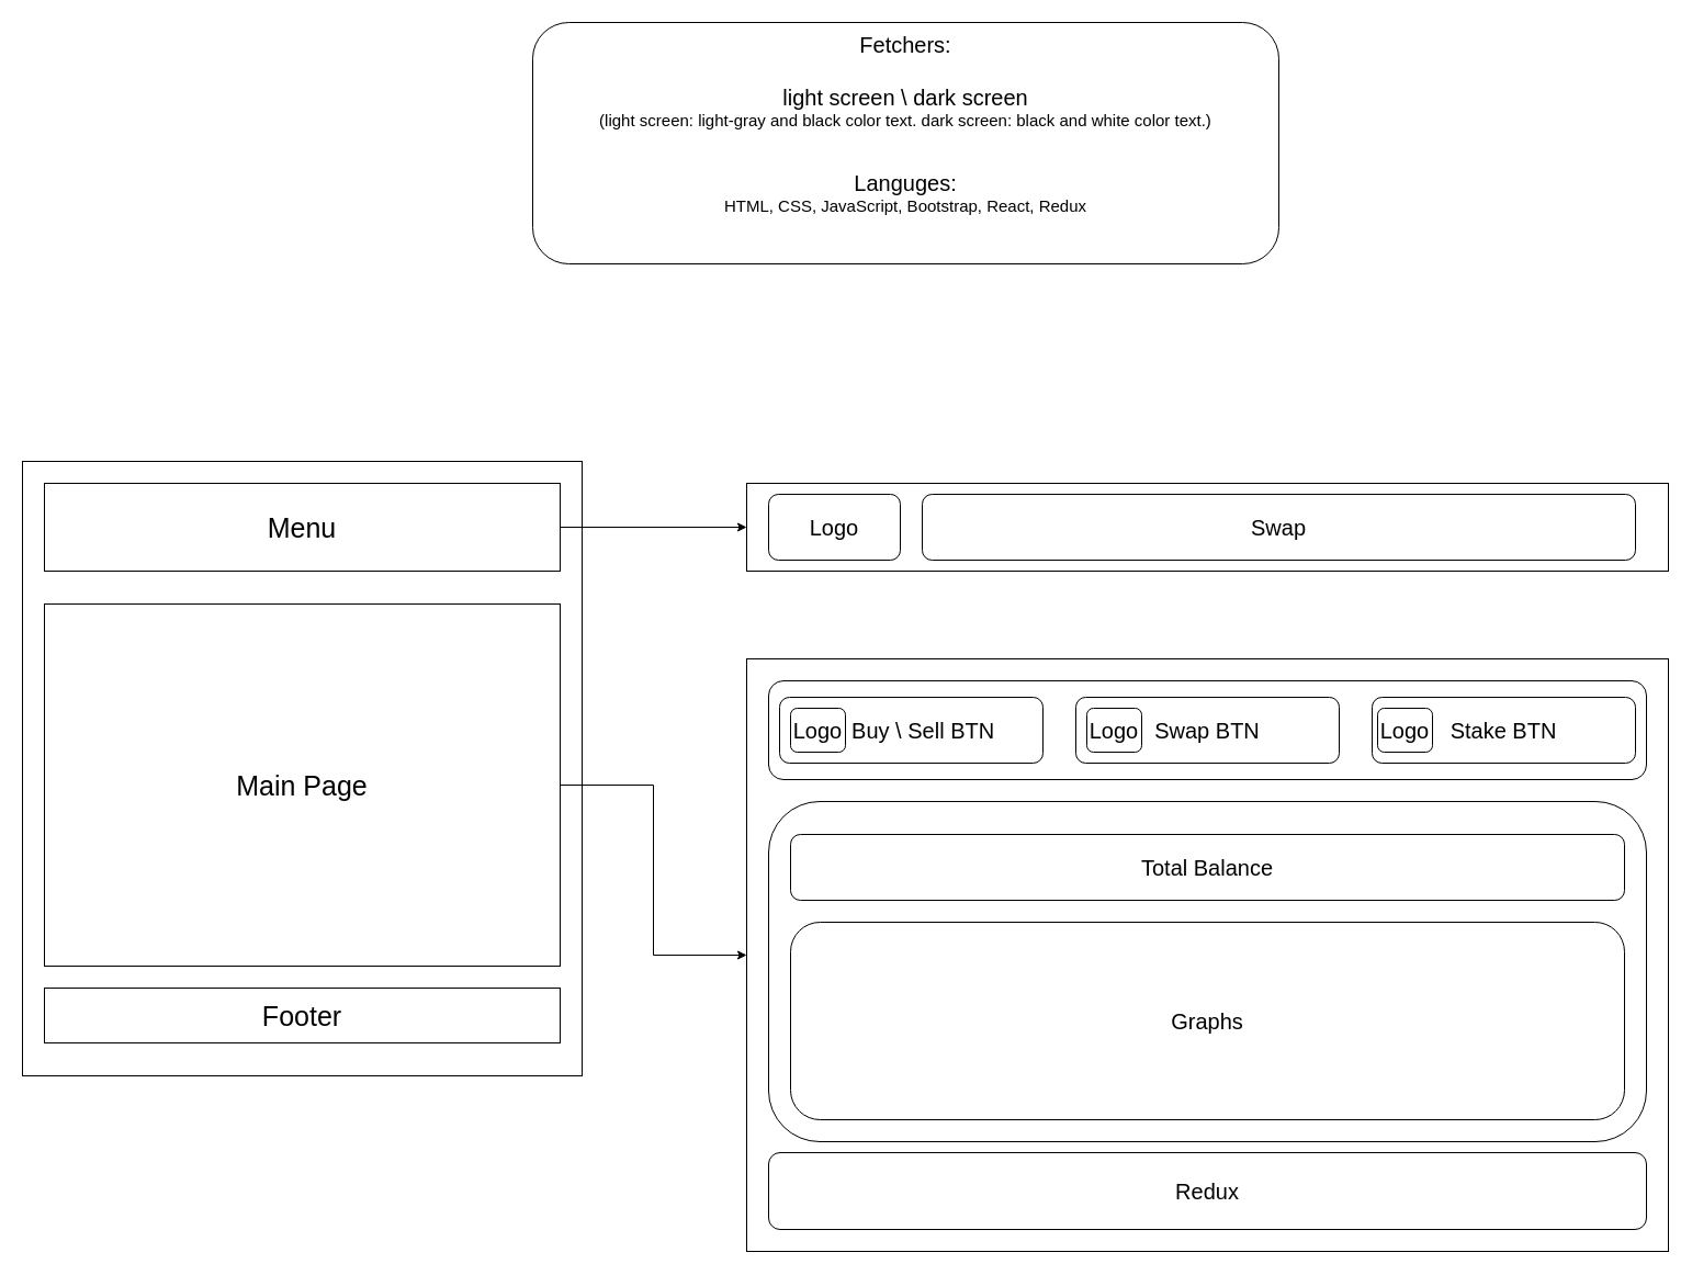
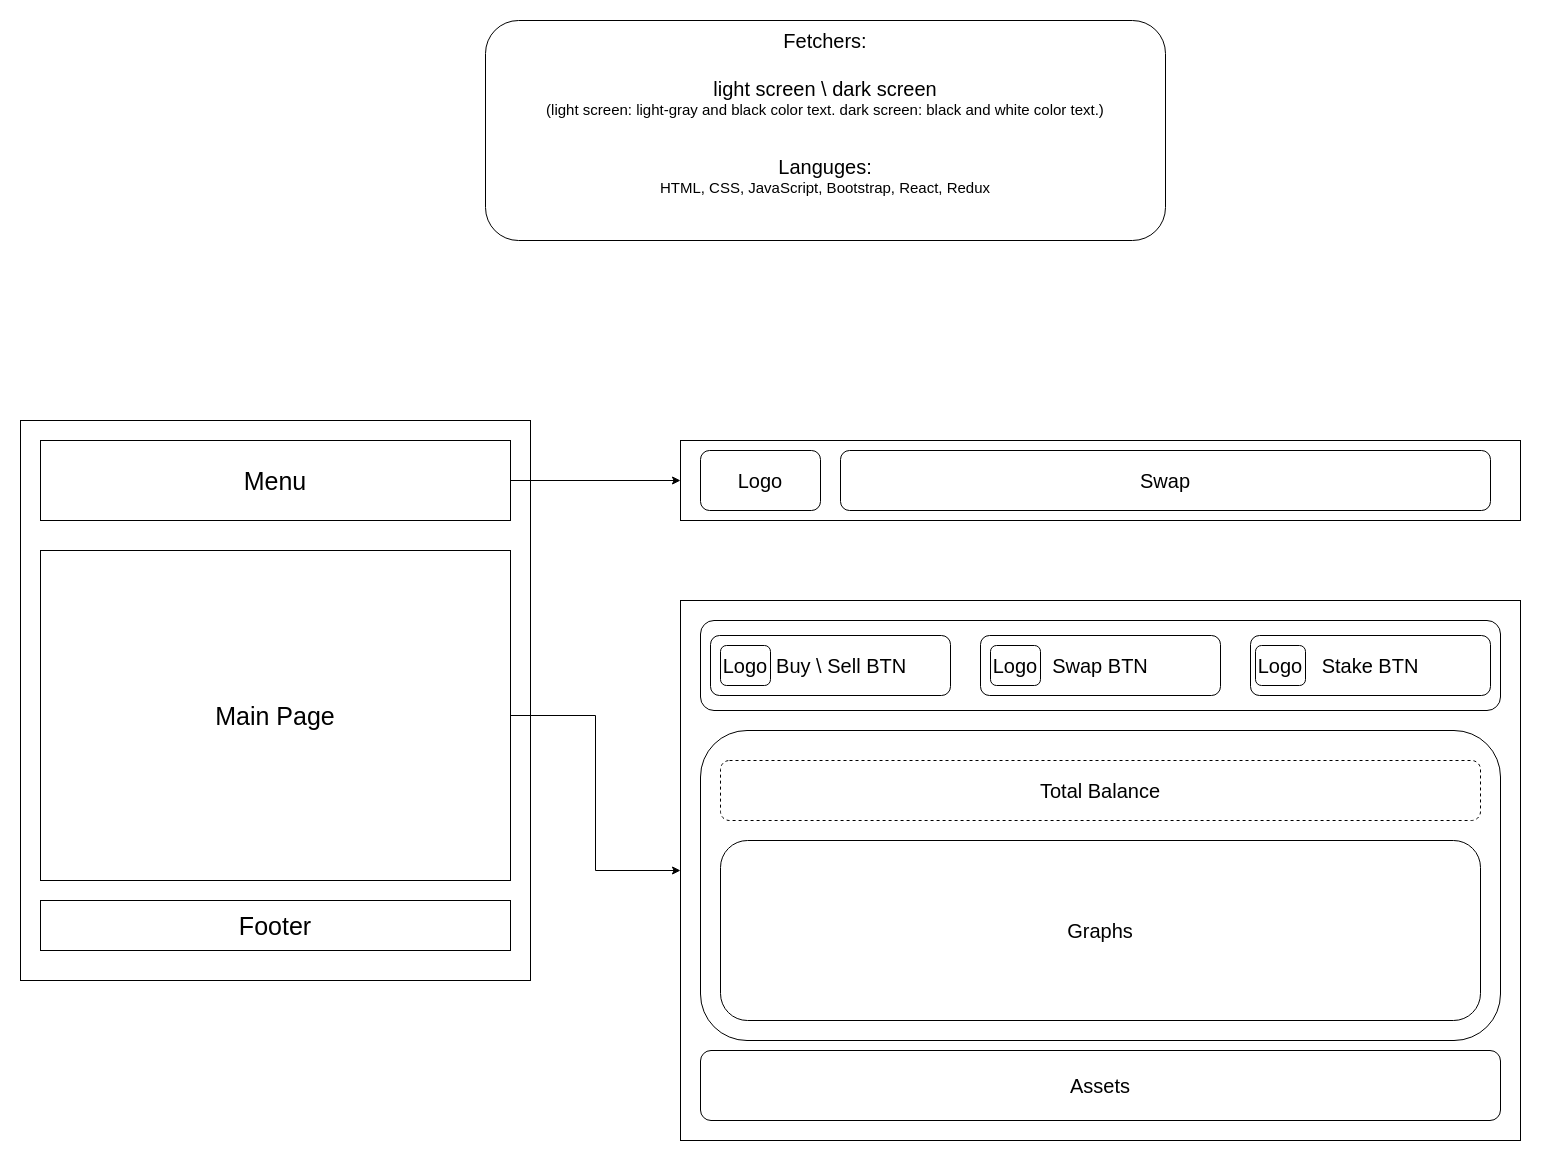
  <mxCell id="0" />
  <mxCell id="1" parent="0" />
  <mxCell id="2" value="" style="rounded=0;whiteSpace=wrap;html=1;" parent="1" vertex="1"><mxGeometry x="20" y="420" width="510" height="560" as="geometry" /></mxCell>
  <mxCell id="3" style="edgeStyle=orthogonalEdgeStyle;rounded=0;orthogonalLoop=1;jettySize=auto;html=1;exitX=1;exitY=0.5;exitDx=0;exitDy=0;" parent="1" source="4" target="9" edge="1"><mxGeometry relative="1" as="geometry" /></mxCell>
  <mxCell id="4" value="&lt;font style=&quot;font-size: 25px;&quot;&gt;Menu&lt;/font&gt;" style="rounded=0;whiteSpace=wrap;html=1;" parent="1" vertex="1"><mxGeometry x="40" y="440" width="470" height="80" as="geometry" /></mxCell>
  <mxCell id="5" value="&lt;font style=&quot;font-size: 25px;&quot;&gt;Footer&lt;/font&gt;" style="rounded=0;whiteSpace=wrap;html=1;" parent="1" vertex="1"><mxGeometry x="40" y="900" width="470" height="50" as="geometry" /></mxCell>
  <mxCell id="6" style="edgeStyle=orthogonalEdgeStyle;rounded=0;orthogonalLoop=1;jettySize=auto;html=1;exitX=1;exitY=0.5;exitDx=0;exitDy=0;" parent="1" source="7" target="12" edge="1"><mxGeometry relative="1" as="geometry" /></mxCell>
  <mxCell id="7" value="&lt;font style=&quot;font-size: 25px;&quot;&gt;Main Page&lt;/font&gt;" style="rounded=0;whiteSpace=wrap;html=1;" parent="1" vertex="1"><mxGeometry x="40" y="550" width="470" height="330" as="geometry" /></mxCell>
  <mxCell id="8" value="&lt;font style=&quot;font-size: 15px;&quot;&gt;&lt;font style=&quot;font-size: 20px;&quot;&gt;Fetchers:&lt;br&gt;&amp;nbsp;&lt;br&gt;light screen \ dark screen&lt;br&gt;&lt;/font&gt;&lt;font style=&quot;font-size: 15px;&quot;&gt;(light screen: light-gray and black color text. dark screen: black&amp;nbsp;and white color text.)&lt;br&gt;&lt;/font&gt;&lt;br&gt;&lt;br&gt;&lt;font style=&quot;font-size: 20px;&quot;&gt;Languges:&lt;/font&gt;&lt;br&gt;&amp;nbsp;HTML, CSS, JavaScript, Bootstrap, React, Redux&amp;nbsp;&lt;br&gt;&lt;br&gt;&lt;br&gt;&lt;/font&gt;" style="rounded=1;whiteSpace=wrap;html=1;" parent="1" vertex="1"><mxGeometry x="485" y="20" width="680" height="220" as="geometry" /></mxCell>
  <mxCell id="9" value="" style="rounded=0;whiteSpace=wrap;html=1;" parent="1" vertex="1"><mxGeometry x="680" y="440" width="840" height="80" as="geometry" /></mxCell>
  <mxCell id="10" value="&lt;font style=&quot;font-size: 20px;&quot;&gt;Logo&lt;/font&gt;" style="rounded=1;whiteSpace=wrap;html=1;" parent="1" vertex="1"><mxGeometry x="700" y="450" width="120" height="60" as="geometry" /></mxCell>
  <mxCell id="11" value="&lt;font style=&quot;font-size: 20px;&quot;&gt;Swap&lt;/font&gt;" style="rounded=1;whiteSpace=wrap;html=1;" parent="1" vertex="1"><mxGeometry x="840" y="450" width="650" height="60" as="geometry" /></mxCell>
  <mxCell id="12" value="" style="rounded=0;whiteSpace=wrap;html=1;" parent="1" vertex="1"><mxGeometry x="680" y="600" width="840" height="540" as="geometry" /></mxCell>
  <mxCell id="13" value="" style="rounded=1;whiteSpace=wrap;html=1;" parent="1" vertex="1"><mxGeometry x="700" y="620" width="800" height="90" as="geometry" /></mxCell>
  <mxCell id="14" value="&lt;span style=&quot;font-size: 20px;&quot;&gt;&amp;nbsp; &amp;nbsp; Buy \ Sell BTN&lt;/span&gt;" style="rounded=1;whiteSpace=wrap;html=1;" parent="1" vertex="1"><mxGeometry x="710" y="635" width="240" height="60" as="geometry" /></mxCell>
  <mxCell id="15" value="&lt;span style=&quot;font-size: 20px;&quot;&gt;Swap BTN&lt;/span&gt;" style="rounded=1;whiteSpace=wrap;html=1;" parent="1" vertex="1"><mxGeometry x="980" y="635" width="240" height="60" as="geometry" /></mxCell>
  <mxCell id="16" value="&lt;span style=&quot;font-size: 20px;&quot;&gt;Stake BTN&lt;/span&gt;" style="rounded=1;whiteSpace=wrap;html=1;" parent="1" vertex="1"><mxGeometry x="1250" y="635" width="240" height="60" as="geometry" /></mxCell>
  <mxCell id="17" value="&lt;font style=&quot;font-size: 20px;&quot;&gt;Logo&lt;/font&gt;" style="rounded=1;whiteSpace=wrap;html=1;" parent="1" vertex="1"><mxGeometry x="720" y="645" width="50" height="40" as="geometry" /></mxCell>
  <mxCell id="18" value="&lt;font style=&quot;font-size: 20px;&quot;&gt;Logo&lt;/font&gt;" style="rounded=1;whiteSpace=wrap;html=1;" parent="1" vertex="1"><mxGeometry x="990" y="645" width="50" height="40" as="geometry" /></mxCell>
  <mxCell id="19" value="&lt;font style=&quot;font-size: 20px;&quot;&gt;Logo&lt;/font&gt;" style="rounded=1;whiteSpace=wrap;html=1;" parent="1" vertex="1"><mxGeometry x="1255" y="645" width="50" height="40" as="geometry" /></mxCell>
  <mxCell id="20" value="" style="rounded=1;whiteSpace=wrap;html=1;" parent="1" vertex="1"><mxGeometry x="700" y="730" width="800" height="310" as="geometry" /></mxCell>
- <mxCell id="21" value="&lt;font style=&quot;font-size: 20px;&quot;&gt;Total Balance&lt;/font&gt;" style="rounded=1;whiteSpace=wrap;html=1;" parent="1" vertex="1"><mxGeometry x="720" y="760" width="760" height="60" as="geometry" /></mxCell>
+ <mxCell id="21" value="&lt;font style=&quot;font-size: 20px;&quot;&gt;Total Balance&lt;/font&gt;" style="rounded=1;whiteSpace=wrap;html=1;dashed=1;" parent="1" vertex="1"><mxGeometry x="720" y="760" width="760" height="60" as="geometry" /></mxCell>
  <mxCell id="22" value="&lt;font style=&quot;font-size: 20px;&quot;&gt;Graphs&lt;/font&gt;" style="rounded=1;whiteSpace=wrap;html=1;" parent="1" vertex="1"><mxGeometry x="720" y="840" width="760" height="180" as="geometry" /></mxCell>
- <mxCell id="23" value="&lt;font style=&quot;font-size: 20px;&quot;&gt;Redux&lt;/font&gt;" style="rounded=1;whiteSpace=wrap;html=1;" parent="1" vertex="1"><mxGeometry x="700" y="1050" width="800" height="70" as="geometry" /></mxCell>
+ <mxCell id="23" value="&lt;font style=&quot;font-size: 20px;&quot;&gt;Assets&lt;/font&gt;" style="rounded=1;whiteSpace=wrap;html=1;" parent="1" vertex="1"><mxGeometry x="700" y="1050" width="800" height="70" as="geometry" /></mxCell>
